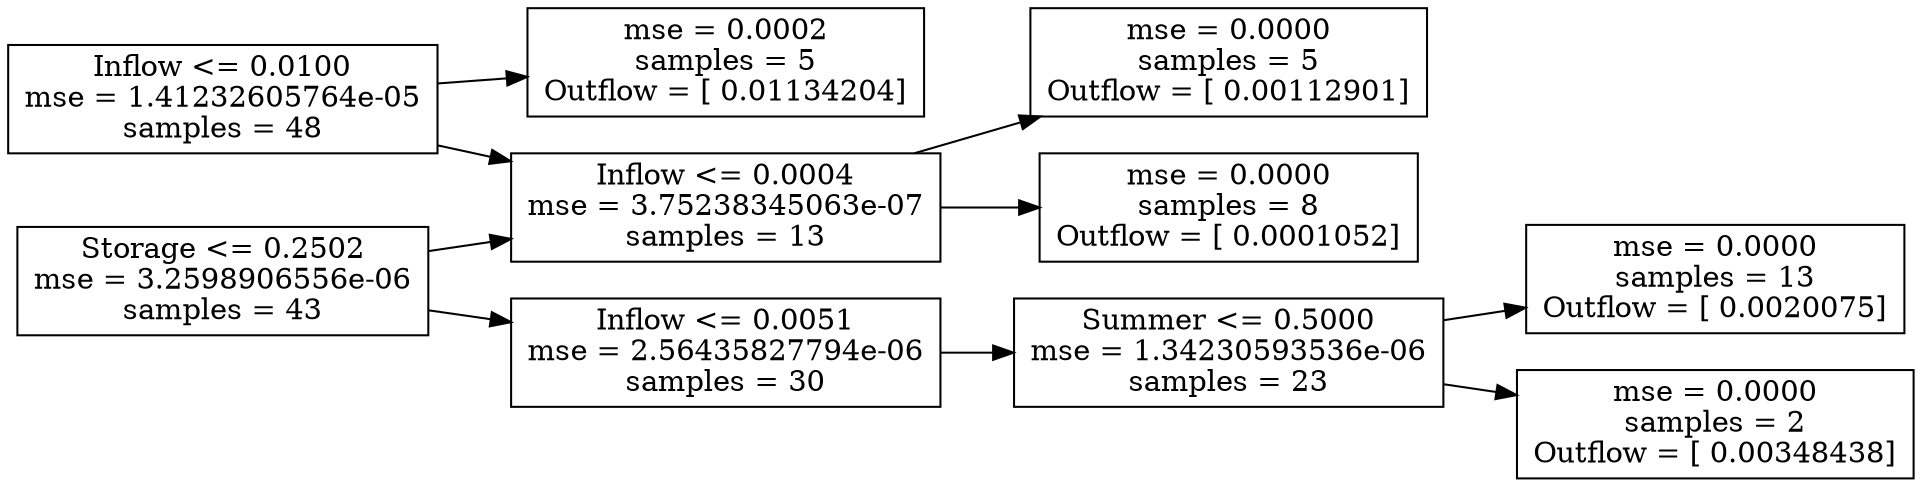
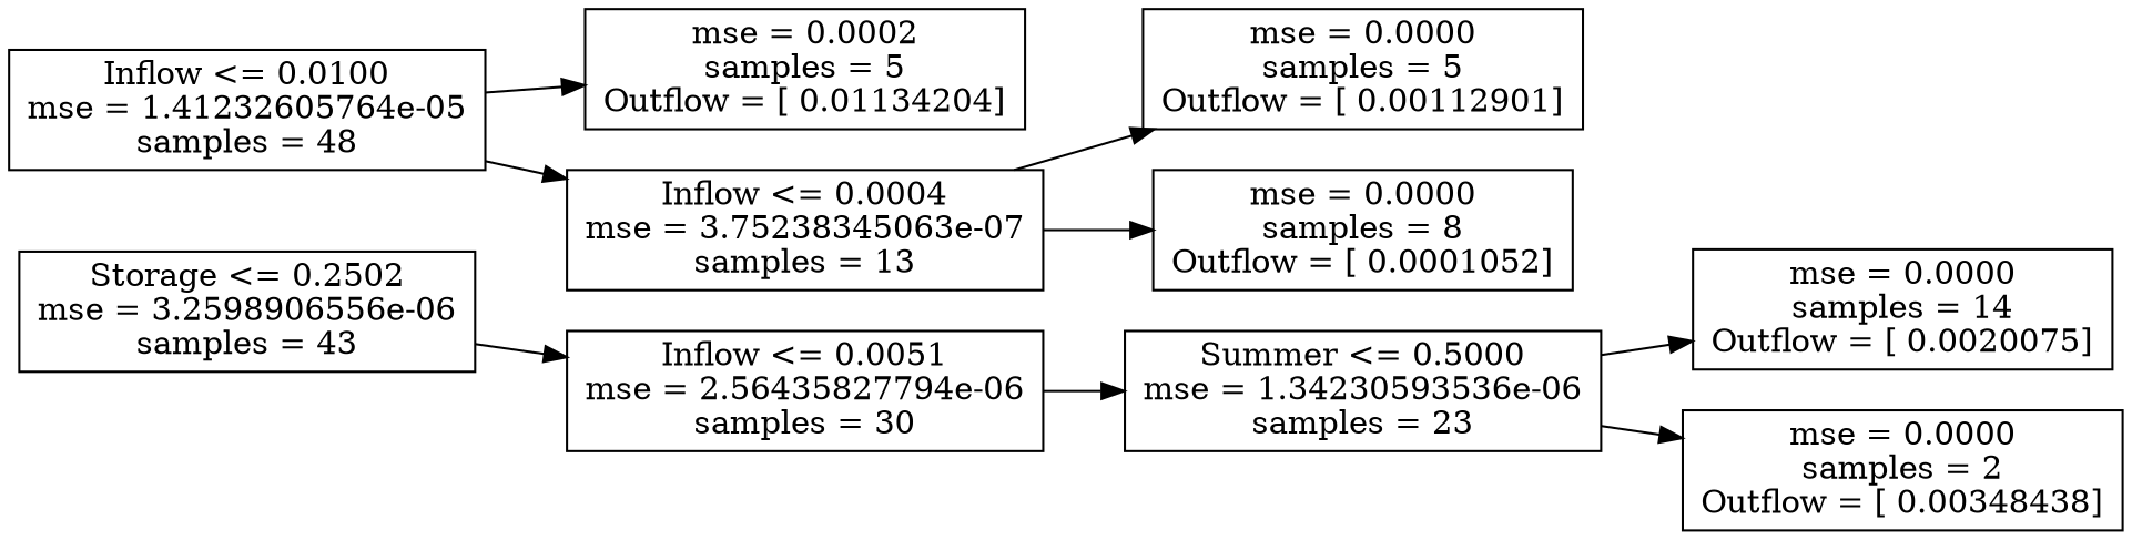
  digraph {
    rankdir=LR
    node [shape=box]
    n1 [label="Inflow <= 0.0100\nmse = 1.41232605764e-05\nsamples = 48"]
    n2 [label="mse = 0.0002\nsamples = 5\nOutflow = [ 0.01134204]"]
    n3 [label="Inflow <= 0.0004\nmse = 3.75238345063e-07\nsamples = 13"]
    n4 [label="Storage <= 0.2502\nmse = 3.2598906556e-06\nsamples = 43"]
    n5 [label="Inflow <= 0.0051\nmse = 2.56435827794e-06\nsamples = 30"]
    n6 [label="mse = 0.0000\nsamples = 5\nOutflow = [ 0.00112901]"]
    n7 [label="mse = 0.0000\nsamples = 8\nOutflow = [ 0.0001052]"]
    n8 [label="Summer <= 0.5000\nmse = 1.34230593536e-06\nsamples = 23"]
-   n9 [label="mse = 0.0000\nsamples = 13\nOutflow = [ 0.0020075]"]
+   n9 [label="mse = 0.0000\nsamples = 14\nOutflow = [ 0.0020075]"]
    n10 [label="mse = 0.0000\nsamples = 2\nOutflow = [ 0.00348438]"]
    n1 -> n2
    n1 -> n3
    n3 -> n6
    n3 -> n7
-   n4 -> n3
    n4 -> n5
    n5 -> n8
    n8 -> n9
    n8 -> n10
  }
